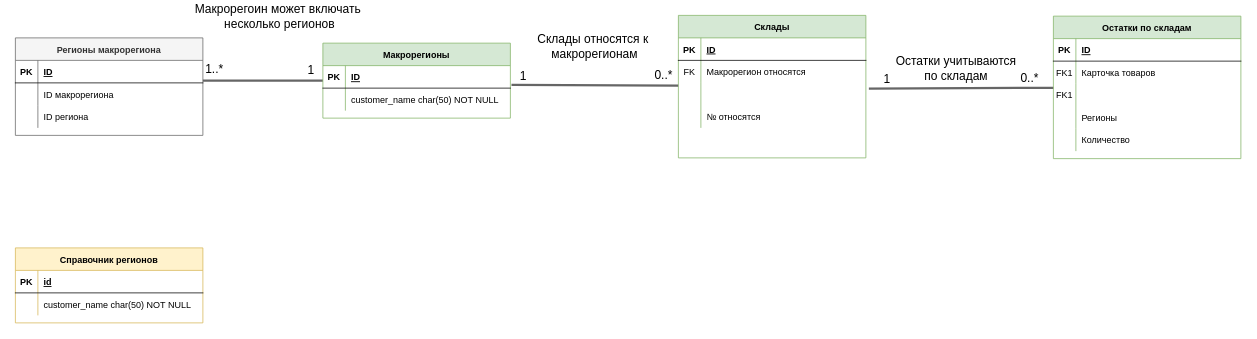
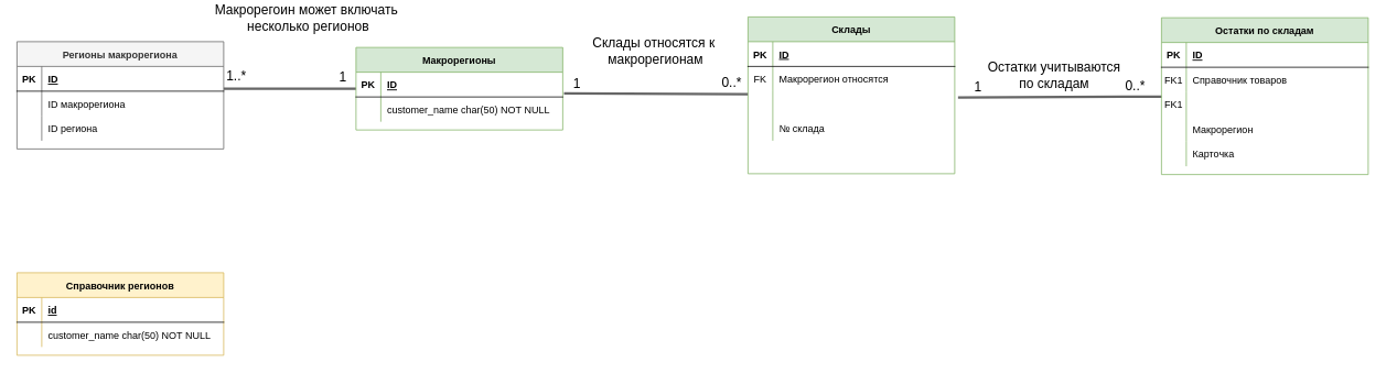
  <mxCell id="0" />
  <mxCell id="1" parent="0" />
  <mxCell id="2" style="rounded=0;orthogonalLoop=1;jettySize=auto;html=1;entryX=1.016;entryY=0.251;entryDx=0;entryDy=0;entryPerimeter=0;fillColor=#f5f5f5;strokeColor=#666666;strokeWidth=3;endArrow=none;endFill=0;" edge="1" parent="1" source="6" target="56"><mxGeometry relative="1" as="geometry" /></mxCell>
  <mxCell id="3" value="1" style="edgeLabel;html=1;align=center;verticalAlign=middle;resizable=0;points=[];fontSize=16;" vertex="1" connectable="0" parent="2"><mxGeometry x="0.661" y="1" relative="1" as="geometry"><mxPoint x="-19" y="-15" as="offset" /></mxGeometry></mxCell>
  <mxCell id="4" value="0..*" style="edgeLabel;html=1;align=center;verticalAlign=middle;resizable=0;points=[];fontSize=16;" vertex="1" connectable="0" parent="2"><mxGeometry x="-0.697" y="-5" relative="1" as="geometry"><mxPoint x="5" y="-9" as="offset" /></mxGeometry></mxCell>
  <mxCell id="5" value="Остатки учитываются &lt;br style=&quot;font-size: 16px;&quot;&gt;по складам" style="edgeLabel;html=1;align=center;verticalAlign=middle;resizable=0;points=[];fontSize=16;" vertex="1" connectable="0" parent="2"><mxGeometry x="0.272" y="-2" relative="1" as="geometry"><mxPoint x="26" y="-25" as="offset" /></mxGeometry></mxCell>
  <mxCell id="6" value="Остатки по складам" style="shape=table;startSize=30;container=1;collapsible=1;childLayout=tableLayout;fixedRows=1;rowLines=0;fontStyle=1;align=center;resizeLast=1;fillColor=#d5e8d4;strokeColor=#82b366;" parent="1" vertex="1"><mxGeometry x="1404" y="21" width="250" height="190" as="geometry" /></mxCell>
  <mxCell id="7" value="" style="shape=partialRectangle;collapsible=0;dropTarget=0;pointerEvents=0;fillColor=none;points=[[0,0.5],[1,0.5]];portConstraint=eastwest;top=0;left=0;right=0;bottom=1;" parent="6" vertex="1"><mxGeometry y="30" width="250" height="30" as="geometry" /></mxCell>
  <mxCell id="8" value="PK" style="shape=partialRectangle;overflow=hidden;connectable=0;fillColor=none;top=0;left=0;bottom=0;right=0;fontStyle=1;" parent="7" vertex="1"><mxGeometry width="30" height="30" as="geometry"><mxRectangle width="30" height="30" as="alternateBounds" /></mxGeometry></mxCell>
  <mxCell id="9" value="ID" style="shape=partialRectangle;overflow=hidden;connectable=0;fillColor=none;top=0;left=0;bottom=0;right=0;align=left;spacingLeft=6;fontStyle=5;" parent="7" vertex="1"><mxGeometry x="30" width="220" height="30" as="geometry"><mxRectangle width="220" height="30" as="alternateBounds" /></mxGeometry></mxCell>
  <mxCell id="10" value="" style="shape=partialRectangle;collapsible=0;dropTarget=0;pointerEvents=0;fillColor=none;points=[[0,0.5],[1,0.5]];portConstraint=eastwest;top=0;left=0;right=0;bottom=0;" vertex="1" parent="6"><mxGeometry y="60" width="250" height="30" as="geometry" /></mxCell>
  <mxCell id="11" value="FK1" style="shape=partialRectangle;overflow=hidden;connectable=0;fillColor=none;top=0;left=0;bottom=0;right=0;" vertex="1" parent="10"><mxGeometry width="30" height="30" as="geometry"><mxRectangle width="30" height="30" as="alternateBounds" /></mxGeometry></mxCell>
- <mxCell id="12" value="Карточка товаров" style="shape=partialRectangle;overflow=hidden;connectable=0;fillColor=none;top=0;left=0;bottom=0;right=0;align=left;spacingLeft=6;" vertex="1" parent="10"><mxGeometry x="30" width="220" height="30" as="geometry"><mxRectangle width="220" height="30" as="alternateBounds" /></mxGeometry></mxCell>
+ <mxCell id="12" value="Справочник товаров" style="shape=partialRectangle;overflow=hidden;connectable=0;fillColor=none;top=0;left=0;bottom=0;right=0;align=left;spacingLeft=6;" vertex="1" parent="10"><mxGeometry x="30" width="220" height="30" as="geometry"><mxRectangle width="220" height="30" as="alternateBounds" /></mxGeometry></mxCell>
  <mxCell id="13" value="" style="shape=partialRectangle;collapsible=0;dropTarget=0;pointerEvents=0;fillColor=none;points=[[0,0.5],[1,0.5]];portConstraint=eastwest;top=0;left=0;right=0;bottom=0;" parent="6" vertex="1"><mxGeometry y="90" width="250" height="30" as="geometry" /></mxCell>
  <mxCell id="14" value="FK1" style="shape=partialRectangle;overflow=hidden;connectable=0;fillColor=none;top=0;left=0;bottom=0;right=0;" parent="13" vertex="1"><mxGeometry width="30" height="30" as="geometry"><mxRectangle width="30" height="30" as="alternateBounds" /></mxGeometry></mxCell>
  <mxCell id="15" value="" style="shape=partialRectangle;collapsible=0;dropTarget=0;pointerEvents=0;fillColor=none;points=[[0,0.5],[1,0.5]];portConstraint=eastwest;top=0;left=0;right=0;bottom=0;" parent="6" vertex="1"><mxGeometry y="120" width="250" height="30" as="geometry" /></mxCell>
  <mxCell id="16" value="" style="shape=partialRectangle;overflow=hidden;connectable=0;fillColor=none;top=0;left=0;bottom=0;right=0;" parent="15" vertex="1"><mxGeometry width="30" height="30" as="geometry"><mxRectangle width="30" height="30" as="alternateBounds" /></mxGeometry></mxCell>
- <mxCell id="17" value="Регионы" style="shape=partialRectangle;overflow=hidden;connectable=0;fillColor=none;top=0;left=0;bottom=0;right=0;align=left;spacingLeft=6;" parent="15" vertex="1"><mxGeometry x="30" width="220" height="30" as="geometry"><mxRectangle width="220" height="30" as="alternateBounds" /></mxGeometry></mxCell>
+ <mxCell id="17" value="Макрорегион" style="shape=partialRectangle;overflow=hidden;connectable=0;fillColor=none;top=0;left=0;bottom=0;right=0;align=left;spacingLeft=6;" parent="15" vertex="1"><mxGeometry x="30" width="220" height="30" as="geometry"><mxRectangle width="220" height="30" as="alternateBounds" /></mxGeometry></mxCell>
  <mxCell id="18" value="" style="shape=partialRectangle;collapsible=0;dropTarget=0;pointerEvents=0;fillColor=none;points=[[0,0.5],[1,0.5]];portConstraint=eastwest;top=0;left=0;right=0;bottom=0;" vertex="1" parent="6"><mxGeometry y="150" width="250" height="30" as="geometry" /></mxCell>
  <mxCell id="19" value="" style="shape=partialRectangle;overflow=hidden;connectable=0;fillColor=none;top=0;left=0;bottom=0;right=0;" vertex="1" parent="18"><mxGeometry width="30" height="30" as="geometry"><mxRectangle width="30" height="30" as="alternateBounds" /></mxGeometry></mxCell>
- <mxCell id="20" value="Количество" style="shape=partialRectangle;overflow=hidden;connectable=0;fillColor=none;top=0;left=0;bottom=0;right=0;align=left;spacingLeft=6;" vertex="1" parent="18"><mxGeometry x="30" width="220" height="30" as="geometry"><mxRectangle width="220" height="30" as="alternateBounds" /></mxGeometry></mxCell>
+ <mxCell id="20" value="Карточка" style="shape=partialRectangle;overflow=hidden;connectable=0;fillColor=none;top=0;left=0;bottom=0;right=0;align=left;spacingLeft=6;" vertex="1" parent="18"><mxGeometry x="30" width="220" height="30" as="geometry"><mxRectangle width="220" height="30" as="alternateBounds" /></mxGeometry></mxCell>
  <mxCell id="21" style="rounded=0;orthogonalLoop=1;jettySize=auto;html=1;entryX=1;entryY=0.9;entryDx=0;entryDy=0;entryPerimeter=0;fillColor=#f5f5f5;strokeColor=#666666;strokeWidth=3;endArrow=none;endFill=0;" edge="1" parent="1" source="25" target="40"><mxGeometry relative="1" as="geometry" /></mxCell>
  <mxCell id="22" value="1..*" style="edgeLabel;html=1;align=center;verticalAlign=middle;resizable=0;points=[];fontSize=16;" vertex="1" connectable="0" parent="21"><mxGeometry x="0.831" y="-2" relative="1" as="geometry"><mxPoint y="-15" as="offset" /></mxGeometry></mxCell>
  <mxCell id="23" value="Макрорегоин может включать&amp;nbsp;&lt;br style=&quot;font-size: 16px;&quot;&gt;несколько регионов" style="edgeLabel;html=1;align=center;verticalAlign=middle;resizable=0;points=[];fontSize=16;" vertex="1" connectable="0" parent="21"><mxGeometry x="0.105" y="-4" relative="1" as="geometry"><mxPoint x="29" y="-83" as="offset" /></mxGeometry></mxCell>
  <mxCell id="24" value="1" style="edgeLabel;html=1;align=center;verticalAlign=middle;resizable=0;points=[];fontSize=16;" vertex="1" connectable="0" parent="21"><mxGeometry x="-0.693" y="1" relative="1" as="geometry"><mxPoint x="8" y="-17" as="offset" /></mxGeometry></mxCell>
  <mxCell id="25" value="Макрорегионы" style="shape=table;startSize=30;container=1;collapsible=1;childLayout=tableLayout;fixedRows=1;rowLines=0;fontStyle=1;align=center;resizeLast=1;fillColor=#d5e8d4;strokeColor=#82b366;" vertex="1" parent="1"><mxGeometry x="430" y="57" width="250" height="100" as="geometry" /></mxCell>
  <mxCell id="26" value="" style="shape=partialRectangle;collapsible=0;dropTarget=0;pointerEvents=0;fillColor=none;points=[[0,0.5],[1,0.5]];portConstraint=eastwest;top=0;left=0;right=0;bottom=1;" vertex="1" parent="25"><mxGeometry y="30" width="250" height="30" as="geometry" /></mxCell>
  <mxCell id="27" value="PK" style="shape=partialRectangle;overflow=hidden;connectable=0;fillColor=none;top=0;left=0;bottom=0;right=0;fontStyle=1;" vertex="1" parent="26"><mxGeometry width="30" height="30" as="geometry"><mxRectangle width="30" height="30" as="alternateBounds" /></mxGeometry></mxCell>
  <mxCell id="28" value="ID" style="shape=partialRectangle;overflow=hidden;connectable=0;fillColor=none;top=0;left=0;bottom=0;right=0;align=left;spacingLeft=6;fontStyle=5;" vertex="1" parent="26"><mxGeometry x="30" width="220" height="30" as="geometry"><mxRectangle width="220" height="30" as="alternateBounds" /></mxGeometry></mxCell>
  <mxCell id="29" value="" style="shape=partialRectangle;collapsible=0;dropTarget=0;pointerEvents=0;fillColor=none;points=[[0,0.5],[1,0.5]];portConstraint=eastwest;top=0;left=0;right=0;bottom=0;" vertex="1" parent="25"><mxGeometry y="60" width="250" height="30" as="geometry" /></mxCell>
  <mxCell id="30" value="" style="shape=partialRectangle;overflow=hidden;connectable=0;fillColor=none;top=0;left=0;bottom=0;right=0;" vertex="1" parent="29"><mxGeometry width="30" height="30" as="geometry"><mxRectangle width="30" height="30" as="alternateBounds" /></mxGeometry></mxCell>
  <mxCell id="31" value="customer_name char(50) NOT NULL" style="shape=partialRectangle;overflow=hidden;connectable=0;fillColor=none;top=0;left=0;bottom=0;right=0;align=left;spacingLeft=6;" vertex="1" parent="29"><mxGeometry x="30" width="220" height="30" as="geometry"><mxRectangle width="220" height="30" as="alternateBounds" /></mxGeometry></mxCell>
  <mxCell id="32" value="Справочник регионов" style="shape=table;startSize=30;container=1;collapsible=1;childLayout=tableLayout;fixedRows=1;rowLines=0;fontStyle=1;align=center;resizeLast=1;fillColor=#fff2cc;strokeColor=#d6b656;" vertex="1" parent="1"><mxGeometry x="20" y="330" width="250" height="100" as="geometry" /></mxCell>
  <mxCell id="33" value="" style="shape=partialRectangle;collapsible=0;dropTarget=0;pointerEvents=0;fillColor=none;points=[[0,0.5],[1,0.5]];portConstraint=eastwest;top=0;left=0;right=0;bottom=1;" vertex="1" parent="32"><mxGeometry y="30" width="250" height="30" as="geometry" /></mxCell>
  <mxCell id="34" value="PK" style="shape=partialRectangle;overflow=hidden;connectable=0;fillColor=none;top=0;left=0;bottom=0;right=0;fontStyle=1;" vertex="1" parent="33"><mxGeometry width="30" height="30" as="geometry"><mxRectangle width="30" height="30" as="alternateBounds" /></mxGeometry></mxCell>
  <mxCell id="35" value="id" style="shape=partialRectangle;overflow=hidden;connectable=0;fillColor=none;top=0;left=0;bottom=0;right=0;align=left;spacingLeft=6;fontStyle=5;" vertex="1" parent="33"><mxGeometry x="30" width="220" height="30" as="geometry"><mxRectangle width="220" height="30" as="alternateBounds" /></mxGeometry></mxCell>
  <mxCell id="36" value="" style="shape=partialRectangle;collapsible=0;dropTarget=0;pointerEvents=0;fillColor=none;points=[[0,0.5],[1,0.5]];portConstraint=eastwest;top=0;left=0;right=0;bottom=0;" vertex="1" parent="32"><mxGeometry y="60" width="250" height="30" as="geometry" /></mxCell>
  <mxCell id="37" value="" style="shape=partialRectangle;overflow=hidden;connectable=0;fillColor=none;top=0;left=0;bottom=0;right=0;" vertex="1" parent="36"><mxGeometry width="30" height="30" as="geometry"><mxRectangle width="30" height="30" as="alternateBounds" /></mxGeometry></mxCell>
  <mxCell id="38" value="customer_name char(50) NOT NULL" style="shape=partialRectangle;overflow=hidden;connectable=0;fillColor=none;top=0;left=0;bottom=0;right=0;align=left;spacingLeft=6;" vertex="1" parent="36"><mxGeometry x="30" width="220" height="30" as="geometry"><mxRectangle width="220" height="30" as="alternateBounds" /></mxGeometry></mxCell>
  <mxCell id="39" value="Регионы макрорегиона" style="shape=table;startSize=30;container=1;collapsible=1;childLayout=tableLayout;fixedRows=1;rowLines=0;fontStyle=1;align=center;resizeLast=1;fillColor=#f5f5f5;strokeColor=#666666;fontColor=#333333;" vertex="1" parent="1"><mxGeometry x="20" y="50" width="250" height="130" as="geometry" /></mxCell>
  <mxCell id="40" value="" style="shape=partialRectangle;collapsible=0;dropTarget=0;pointerEvents=0;fillColor=none;points=[[0,0.5],[1,0.5]];portConstraint=eastwest;top=0;left=0;right=0;bottom=1;" vertex="1" parent="39"><mxGeometry y="30" width="250" height="30" as="geometry" /></mxCell>
  <mxCell id="41" value="PK" style="shape=partialRectangle;overflow=hidden;connectable=0;fillColor=none;top=0;left=0;bottom=0;right=0;fontStyle=1;" vertex="1" parent="40"><mxGeometry width="30" height="30" as="geometry"><mxRectangle width="30" height="30" as="alternateBounds" /></mxGeometry></mxCell>
  <mxCell id="42" value="ID" style="shape=partialRectangle;overflow=hidden;connectable=0;fillColor=none;top=0;left=0;bottom=0;right=0;align=left;spacingLeft=6;fontStyle=5;" vertex="1" parent="40"><mxGeometry x="30" width="220" height="30" as="geometry"><mxRectangle width="220" height="30" as="alternateBounds" /></mxGeometry></mxCell>
  <mxCell id="43" value="" style="shape=partialRectangle;collapsible=0;dropTarget=0;pointerEvents=0;fillColor=none;points=[[0,0.5],[1,0.5]];portConstraint=eastwest;top=0;left=0;right=0;bottom=0;" vertex="1" parent="39"><mxGeometry y="60" width="250" height="30" as="geometry" /></mxCell>
  <mxCell id="44" value="" style="shape=partialRectangle;overflow=hidden;connectable=0;fillColor=none;top=0;left=0;bottom=0;right=0;" vertex="1" parent="43"><mxGeometry width="30" height="30" as="geometry"><mxRectangle width="30" height="30" as="alternateBounds" /></mxGeometry></mxCell>
  <mxCell id="45" value="ID макрорегиона" style="shape=partialRectangle;overflow=hidden;connectable=0;fillColor=none;top=0;left=0;bottom=0;right=0;align=left;spacingLeft=6;" vertex="1" parent="43"><mxGeometry x="30" width="220" height="30" as="geometry"><mxRectangle width="220" height="30" as="alternateBounds" /></mxGeometry></mxCell>
  <mxCell id="46" value="" style="shape=partialRectangle;collapsible=0;dropTarget=0;pointerEvents=0;fillColor=none;points=[[0,0.5],[1,0.5]];portConstraint=eastwest;top=0;left=0;right=0;bottom=0;" vertex="1" parent="39"><mxGeometry y="90" width="250" height="30" as="geometry" /></mxCell>
  <mxCell id="47" value="" style="shape=partialRectangle;overflow=hidden;connectable=0;fillColor=none;top=0;left=0;bottom=0;right=0;" vertex="1" parent="46"><mxGeometry width="30" height="30" as="geometry"><mxRectangle width="30" height="30" as="alternateBounds" /></mxGeometry></mxCell>
  <mxCell id="48" value="ID региона" style="shape=partialRectangle;overflow=hidden;connectable=0;fillColor=none;top=0;left=0;bottom=0;right=0;align=left;spacingLeft=6;" vertex="1" parent="46"><mxGeometry x="30" width="220" height="30" as="geometry"><mxRectangle width="220" height="30" as="alternateBounds" /></mxGeometry></mxCell>
  <mxCell id="49" value="Склады" style="shape=table;startSize=30;container=1;collapsible=1;childLayout=tableLayout;fixedRows=1;rowLines=0;fontStyle=1;align=center;resizeLast=1;fillColor=#d5e8d4;strokeColor=#82b366;" vertex="1" parent="1"><mxGeometry x="904" y="20" width="250" height="190" as="geometry" /></mxCell>
  <mxCell id="50" value="" style="shape=partialRectangle;collapsible=0;dropTarget=0;pointerEvents=0;fillColor=none;points=[[0,0.5],[1,0.5]];portConstraint=eastwest;top=0;left=0;right=0;bottom=1;" vertex="1" parent="49"><mxGeometry y="30" width="250" height="30" as="geometry" /></mxCell>
  <mxCell id="51" value="PK" style="shape=partialRectangle;overflow=hidden;connectable=0;fillColor=none;top=0;left=0;bottom=0;right=0;fontStyle=1;" vertex="1" parent="50"><mxGeometry width="30" height="30" as="geometry"><mxRectangle width="30" height="30" as="alternateBounds" /></mxGeometry></mxCell>
  <mxCell id="52" value="ID" style="shape=partialRectangle;overflow=hidden;connectable=0;fillColor=none;top=0;left=0;bottom=0;right=0;align=left;spacingLeft=6;fontStyle=5;" vertex="1" parent="50"><mxGeometry x="30" width="220" height="30" as="geometry"><mxRectangle width="220" height="30" as="alternateBounds" /></mxGeometry></mxCell>
  <mxCell id="53" value="" style="shape=partialRectangle;collapsible=0;dropTarget=0;pointerEvents=0;fillColor=none;points=[[0,0.5],[1,0.5]];portConstraint=eastwest;top=0;left=0;right=0;bottom=0;" vertex="1" parent="49"><mxGeometry y="60" width="250" height="30" as="geometry" /></mxCell>
  <mxCell id="54" value="FK" style="shape=partialRectangle;overflow=hidden;connectable=0;fillColor=none;top=0;left=0;bottom=0;right=0;" vertex="1" parent="53"><mxGeometry width="30" height="30" as="geometry"><mxRectangle width="30" height="30" as="alternateBounds" /></mxGeometry></mxCell>
  <mxCell id="55" value="Макрорегион относятся" style="shape=partialRectangle;overflow=hidden;connectable=0;fillColor=none;top=0;left=0;bottom=0;right=0;align=left;spacingLeft=6;" vertex="1" parent="53"><mxGeometry x="30" width="220" height="30" as="geometry"><mxRectangle width="220" height="30" as="alternateBounds" /></mxGeometry></mxCell>
  <mxCell id="56" value="" style="shape=partialRectangle;collapsible=0;dropTarget=0;pointerEvents=0;fillColor=none;points=[[0,0.5],[1,0.5]];portConstraint=eastwest;top=0;left=0;right=0;bottom=0;" vertex="1" parent="49"><mxGeometry y="90" width="250" height="30" as="geometry" /></mxCell>
  <mxCell id="57" value="" style="shape=partialRectangle;overflow=hidden;connectable=0;fillColor=none;top=0;left=0;bottom=0;right=0;" vertex="1" parent="56"><mxGeometry width="30" height="30" as="geometry"><mxRectangle width="30" height="30" as="alternateBounds" /></mxGeometry></mxCell>
  <mxCell id="58" value="" style="shape=partialRectangle;collapsible=0;dropTarget=0;pointerEvents=0;fillColor=none;points=[[0,0.5],[1,0.5]];portConstraint=eastwest;top=0;left=0;right=0;bottom=0;" vertex="1" parent="49"><mxGeometry y="120" width="250" height="30" as="geometry" /></mxCell>
  <mxCell id="59" value="" style="shape=partialRectangle;overflow=hidden;connectable=0;fillColor=none;top=0;left=0;bottom=0;right=0;" vertex="1" parent="58"><mxGeometry width="30" height="30" as="geometry"><mxRectangle width="30" height="30" as="alternateBounds" /></mxGeometry></mxCell>
- <mxCell id="60" value="№ относятся" style="shape=partialRectangle;overflow=hidden;connectable=0;fillColor=none;top=0;left=0;bottom=0;right=0;align=left;spacingLeft=6;" vertex="1" parent="58"><mxGeometry x="30" width="220" height="30" as="geometry"><mxRectangle width="220" height="30" as="alternateBounds" /></mxGeometry></mxCell>
+ <mxCell id="60" value="№ склада" style="shape=partialRectangle;overflow=hidden;connectable=0;fillColor=none;top=0;left=0;bottom=0;right=0;align=left;spacingLeft=6;" vertex="1" parent="58"><mxGeometry x="30" width="220" height="30" as="geometry"><mxRectangle width="220" height="30" as="alternateBounds" /></mxGeometry></mxCell>
  <mxCell id="61" value="" style="shape=partialRectangle;collapsible=0;dropTarget=0;pointerEvents=0;fillColor=none;points=[[0,0.5],[1,0.5]];portConstraint=eastwest;top=0;left=0;right=0;bottom=0;" vertex="1" parent="49"><mxGeometry y="150" width="250" height="30" as="geometry" /></mxCell>
  <mxCell id="62" value="" style="shape=partialRectangle;overflow=hidden;connectable=0;fillColor=none;top=0;left=0;bottom=0;right=0;" vertex="1" parent="61"><mxGeometry width="30" height="30" as="geometry"><mxRectangle width="30" height="30" as="alternateBounds" /></mxGeometry></mxCell>
  <mxCell id="63" style="rounded=0;orthogonalLoop=1;jettySize=auto;html=1;entryX=1.006;entryY=0.854;entryDx=0;entryDy=0;exitX=-0.001;exitY=0.124;exitDx=0;exitDy=0;fillColor=#f5f5f5;strokeColor=#666666;endArrow=none;endFill=0;strokeWidth=3;exitPerimeter=0;entryPerimeter=0;" edge="1" parent="1" source="56" target="26"><mxGeometry relative="1" as="geometry" /></mxCell>
  <mxCell id="64" value="1" style="edgeLabel;html=1;align=center;verticalAlign=middle;resizable=0;points=[];fontSize=16;" vertex="1" connectable="0" parent="63"><mxGeometry x="0.84" y="1" relative="1" as="geometry"><mxPoint x="-3" y="-14" as="offset" /></mxGeometry></mxCell>
  <mxCell id="65" value="0..*" style="edgeLabel;html=1;align=center;verticalAlign=middle;resizable=0;points=[];fontSize=16;" vertex="1" connectable="0" parent="63"><mxGeometry x="-0.873" relative="1" as="geometry"><mxPoint x="-6" y="-15" as="offset" /></mxGeometry></mxCell>
  <mxCell id="66" value="Склады относятся к&amp;nbsp;&lt;br style=&quot;font-size: 16px;&quot;&gt;макрорегионам" style="edgeLabel;html=1;align=center;verticalAlign=middle;resizable=0;points=[];fontSize=16;" vertex="1" connectable="0" parent="63"><mxGeometry x="0.061" y="3" relative="1" as="geometry"><mxPoint x="6" y="-56" as="offset" /></mxGeometry></mxCell>
